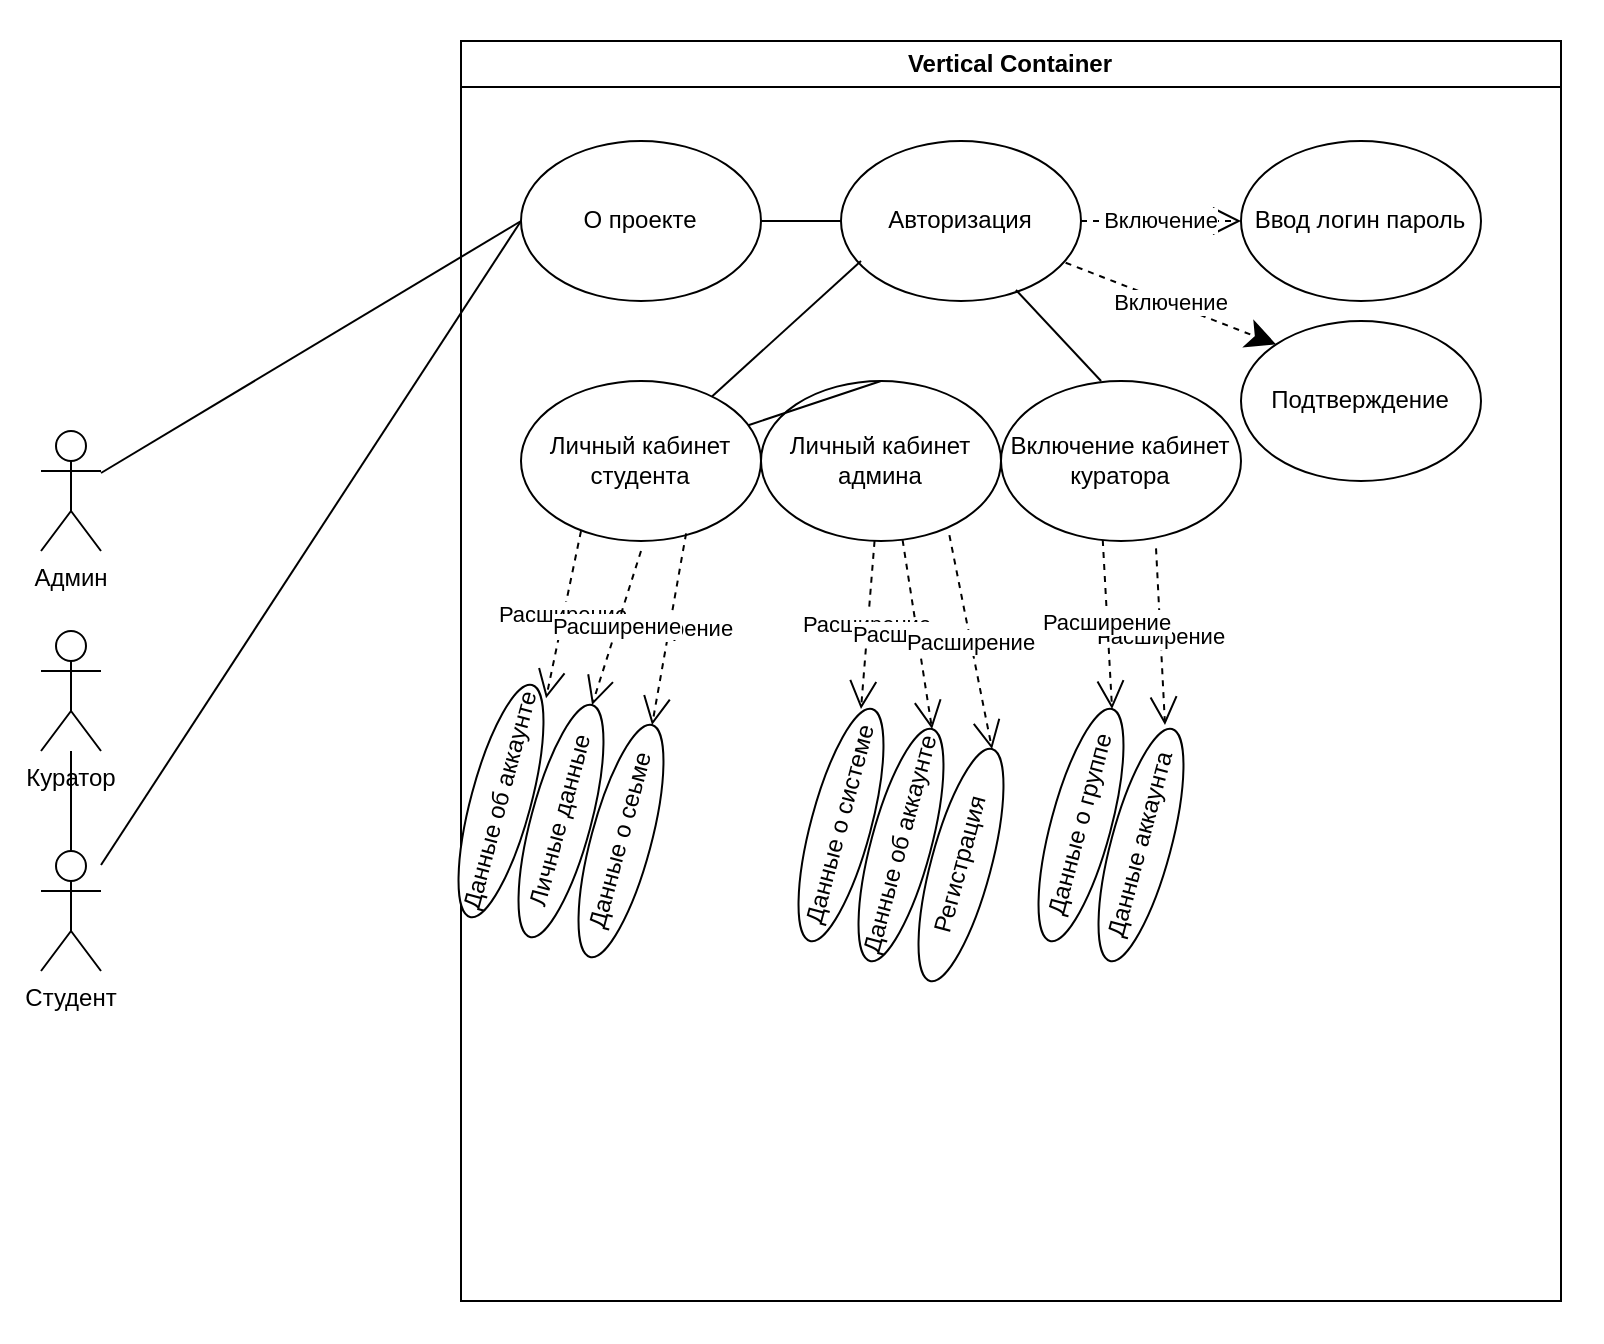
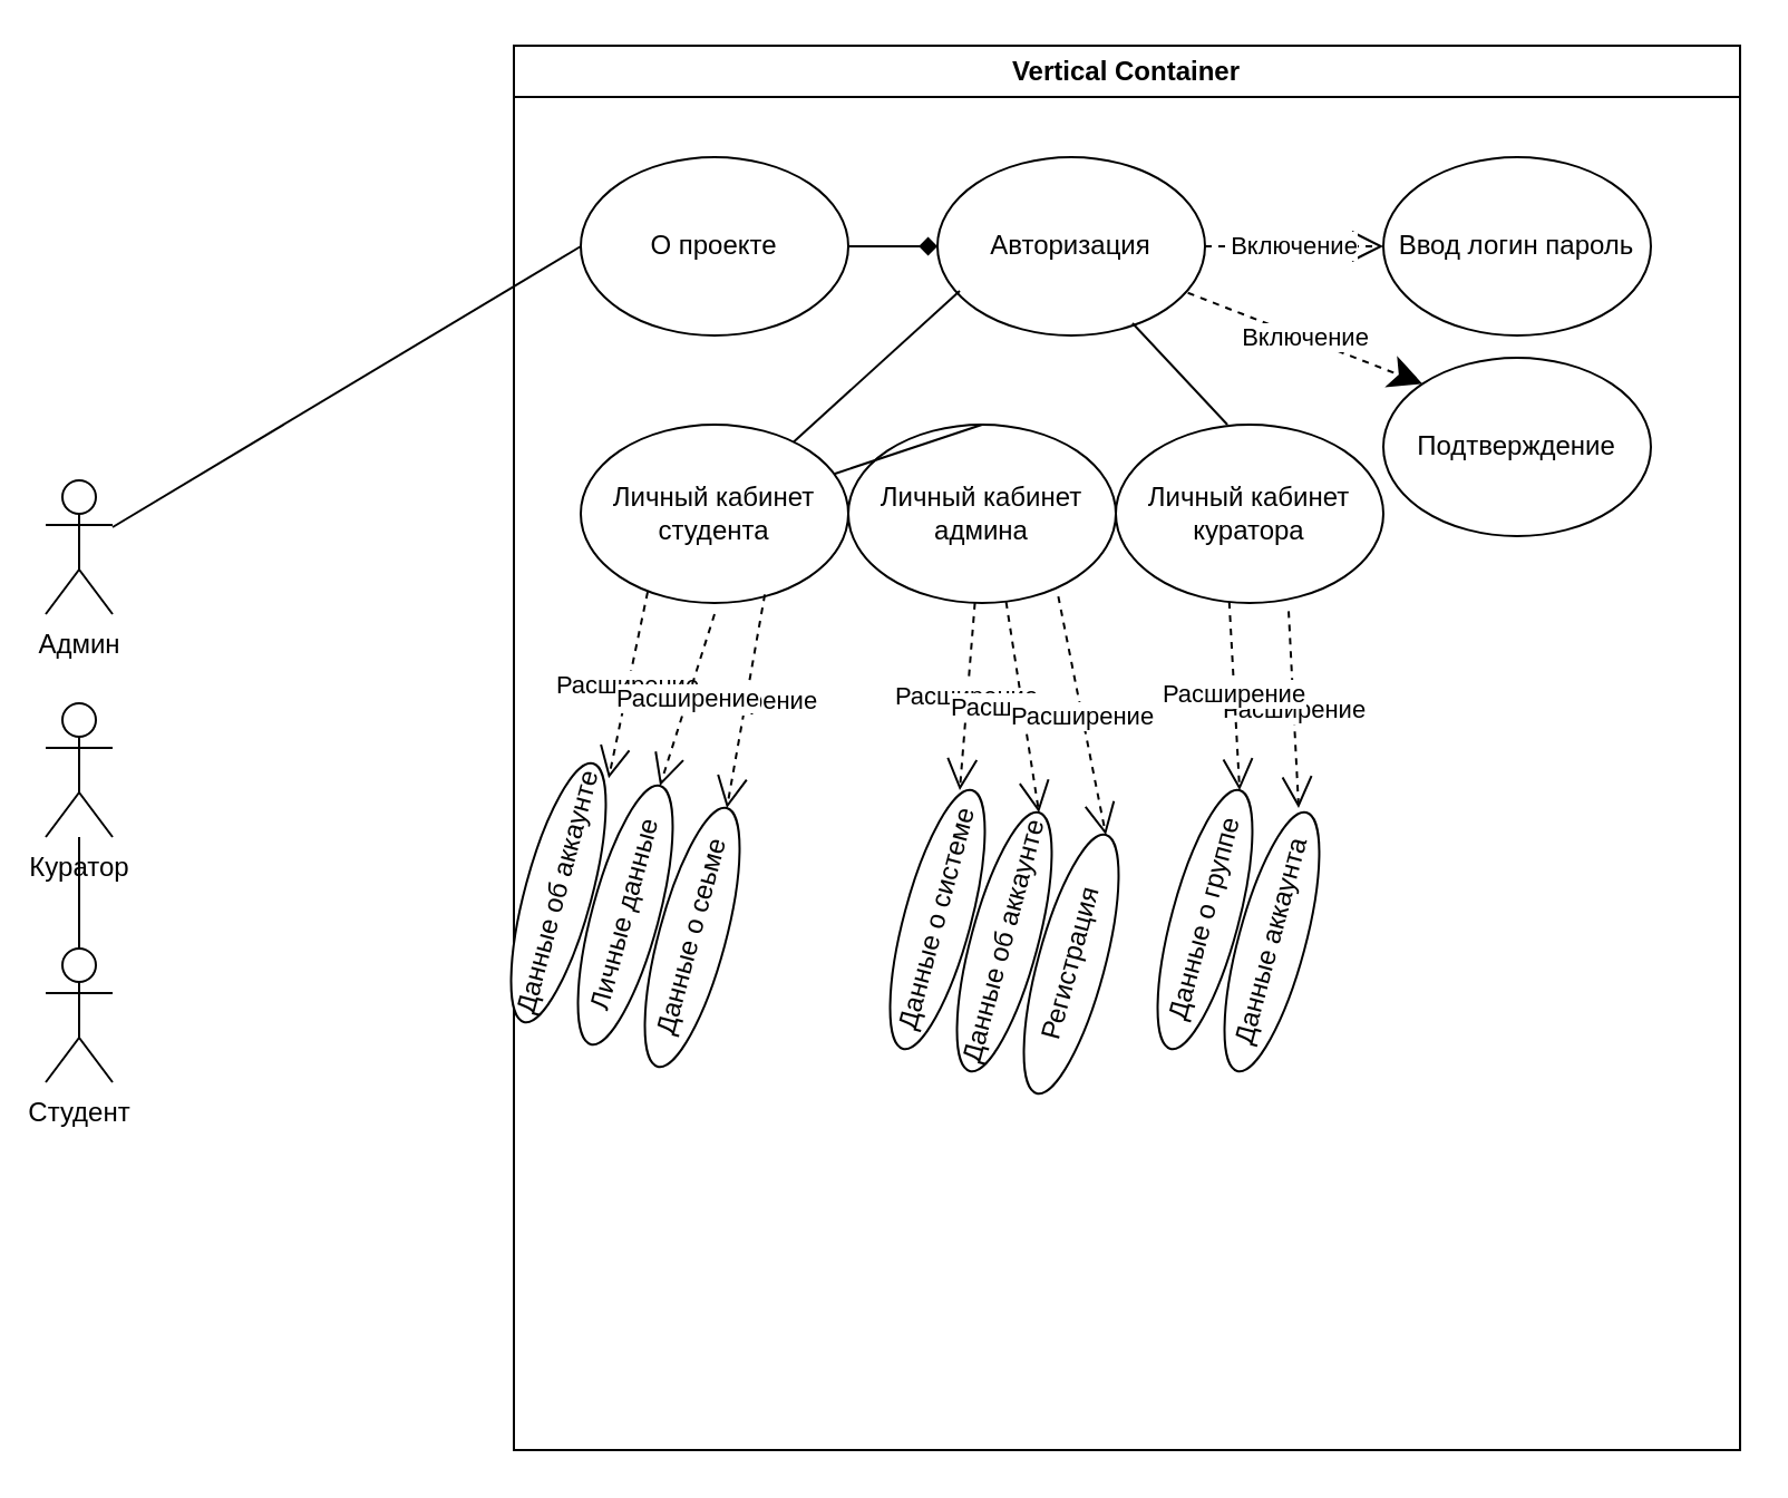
  <mxCell id="0" />
  <mxCell id="1" parent="0" />
  <mxCell id="2" value="Куратор" style="shape=umlActor;verticalLabelPosition=bottom;verticalAlign=top;html=1;outlineConnect=0;" vertex="1" parent="1"><mxGeometry x="20" y="315" width="30" height="60" as="geometry" /></mxCell>
  <mxCell id="3" value="Vertical Container" style="swimlane;whiteSpace=wrap;html=1;" vertex="1" parent="1"><mxGeometry x="230" y="20" width="550" height="630" as="geometry" /></mxCell>
  <mxCell id="4" value="О проекте" style="ellipse;whiteSpace=wrap;html=1;" vertex="1" parent="3"><mxGeometry x="30" y="50" width="120" height="80" as="geometry" /></mxCell>
  <mxCell id="5" value="Авторизация" style="ellipse;whiteSpace=wrap;html=1;" vertex="1" parent="3"><mxGeometry x="190" y="50" width="120" height="80" as="geometry" /></mxCell>
  <mxCell id="6" value="Включение" style="endArrow=open;endSize=12;dashed=1;html=1;rounded=0;exitX=1;exitY=0.5;exitDx=0;exitDy=0;" edge="1" parent="3" source="5"><mxGeometry width="160" relative="1" as="geometry"><mxPoint x="200" y="160" as="sourcePoint" /><mxPoint x="390" y="90" as="targetPoint" /></mxGeometry></mxCell>
  <mxCell id="7" value="Ввод логин пароль" style="ellipse;whiteSpace=wrap;html=1;" vertex="1" parent="3"><mxGeometry x="390" y="50" width="120" height="80" as="geometry" /></mxCell>
  <mxCell id="8" value="Подтверждение" style="ellipse;whiteSpace=wrap;html=1;" vertex="1" parent="3"><mxGeometry x="390" y="140" width="120" height="80" as="geometry" /></mxCell>
  <mxCell id="9" value="Включение" style="endArrow=classic;endSize=12;dashed=1;html=1;rounded=0;exitX=0.936;exitY=0.761;exitDx=0;exitDy=0;exitPerimeter=0;entryX=0;entryY=0;entryDx=0;entryDy=0;" edge="1" parent="3" source="5" target="8"><mxGeometry width="160" relative="1" as="geometry"><mxPoint x="320" y="100" as="sourcePoint" /><mxPoint x="400" y="100" as="targetPoint" /></mxGeometry></mxCell>
- <mxCell id="10" value="" style="endArrow=none;html=1;rounded=0;exitX=1;exitY=0.5;exitDx=0;exitDy=0;entryX=0;entryY=0.5;entryDx=0;entryDy=0;" edge="1" parent="3" source="4" target="5"><mxGeometry width="50" height="50" relative="1" as="geometry"><mxPoint x="120" y="200" as="sourcePoint" /><mxPoint x="170" y="150" as="targetPoint" /></mxGeometry></mxCell>
+ <mxCell id="10" value="" style="endArrow=diamond;html=1;rounded=0;exitX=1;exitY=0.5;exitDx=0;exitDy=0;entryX=0;entryY=0.5;entryDx=0;entryDy=0;" edge="1" parent="3" source="4" target="5"><mxGeometry width="50" height="50" relative="1" as="geometry"><mxPoint x="120" y="200" as="sourcePoint" /><mxPoint x="170" y="150" as="targetPoint" /></mxGeometry></mxCell>
  <mxCell id="11" value="Личный кабинет студента" style="ellipse;whiteSpace=wrap;html=1;" vertex="1" parent="3"><mxGeometry x="30" y="170" width="120" height="80" as="geometry" /></mxCell>
- <mxCell id="12" value="Включение кабинет куратора" style="ellipse;whiteSpace=wrap;html=1;" vertex="1" parent="3"><mxGeometry x="270" y="170" width="120" height="80" as="geometry" /></mxCell>
+ <mxCell id="12" value="Личный кабинет куратора" style="ellipse;whiteSpace=wrap;html=1;" vertex="1" parent="3"><mxGeometry x="270" y="170" width="120" height="80" as="geometry" /></mxCell>
  <mxCell id="13" value="Личный кабинет админа" style="ellipse;whiteSpace=wrap;html=1;" vertex="1" parent="3"><mxGeometry x="150" y="170" width="120" height="80" as="geometry" /></mxCell>
  <mxCell id="14" value="" style="endArrow=none;html=1;rounded=0;" edge="1" parent="3" source="11"><mxGeometry width="50" height="50" relative="1" as="geometry"><mxPoint x="150" y="160" as="sourcePoint" /><mxPoint x="200" y="110" as="targetPoint" /></mxGeometry></mxCell>
  <mxCell id="15" value="" style="endArrow=none;html=1;rounded=0;exitX=0.5;exitY=0;exitDx=0;exitDy=0;" edge="1" parent="3" source="13" target="11"><mxGeometry width="50" height="50" relative="1" as="geometry"><mxPoint x="210" y="160" as="sourcePoint" /><mxPoint x="210" y="120" as="targetPoint" /></mxGeometry></mxCell>
  <mxCell id="16" value="" style="endArrow=none;html=1;rounded=0;entryX=0.729;entryY=0.931;entryDx=0;entryDy=0;entryPerimeter=0;exitX=0.417;exitY=0;exitDx=0;exitDy=0;exitPerimeter=0;" edge="1" parent="3" source="12" target="5"><mxGeometry width="50" height="50" relative="1" as="geometry"><mxPoint x="220" y="180" as="sourcePoint" /><mxPoint x="248" y="140" as="targetPoint" /></mxGeometry></mxCell>
  <mxCell id="17" value="Данные об аккаунте" style="ellipse;whiteSpace=wrap;html=1;rotation=-75;" vertex="1" parent="3"><mxGeometry x="-40" y="365" width="120" height="30" as="geometry" /></mxCell>
  <mxCell id="18" value="Личные данные" style="ellipse;whiteSpace=wrap;html=1;rotation=-75;" vertex="1" parent="3"><mxGeometry x="-10" y="375" width="120" height="30" as="geometry" /></mxCell>
  <mxCell id="19" value="Данные о сеьме" style="ellipse;whiteSpace=wrap;html=1;rotation=-75;" vertex="1" parent="3"><mxGeometry x="20" y="385" width="120" height="30" as="geometry" /></mxCell>
  <mxCell id="20" value="Данные о группе" style="ellipse;whiteSpace=wrap;html=1;rotation=-75;" vertex="1" parent="3"><mxGeometry x="250" y="377" width="120" height="30" as="geometry" /></mxCell>
  <mxCell id="21" value="Данные аккаунта" style="ellipse;whiteSpace=wrap;html=1;rotation=-75;" vertex="1" parent="3"><mxGeometry x="280" y="387" width="120" height="30" as="geometry" /></mxCell>
  <mxCell id="22" value="Данные о системе" style="ellipse;whiteSpace=wrap;html=1;rotation=-75;" vertex="1" parent="3"><mxGeometry x="130" y="377" width="120" height="30" as="geometry" /></mxCell>
  <mxCell id="23" value="Данные об аккаунте" style="ellipse;whiteSpace=wrap;html=1;rotation=-75;" vertex="1" parent="3"><mxGeometry x="160" y="387" width="120" height="30" as="geometry" /></mxCell>
  <mxCell id="24" value="Регистрация" style="ellipse;whiteSpace=wrap;html=1;rotation=-75;" vertex="1" parent="3"><mxGeometry x="190" y="397" width="120" height="30" as="geometry" /></mxCell>
  <mxCell id="25" value="Расширение" style="endArrow=open;endSize=12;dashed=1;html=1;rounded=0;exitX=0.25;exitY=0.938;exitDx=0;exitDy=0;entryX=0.962;entryY=0.782;entryDx=0;entryDy=0;entryPerimeter=0;exitPerimeter=0;" edge="1" parent="3" source="11" target="17"><mxGeometry width="160" relative="1" as="geometry"><mxPoint x="70" y="305" as="sourcePoint" /><mxPoint x="176" y="346" as="targetPoint" /></mxGeometry></mxCell>
  <mxCell id="26" value="Расширение" style="endArrow=open;endSize=12;dashed=1;html=1;rounded=0;entryX=0.988;entryY=0.322;entryDx=0;entryDy=0;entryPerimeter=0;" edge="1" parent="3" source="13" target="22"><mxGeometry width="160" relative="1" as="geometry"><mxPoint x="460" y="315" as="sourcePoint" /><mxPoint x="566" y="356" as="targetPoint" /></mxGeometry></mxCell>
  <mxCell id="27" value="Расширение" style="endArrow=open;endSize=12;dashed=1;html=1;rounded=0;exitX=0.59;exitY=0.994;exitDx=0;exitDy=0;exitPerimeter=0;entryX=1;entryY=0.5;entryDx=0;entryDy=0;" edge="1" parent="3" source="13" target="23"><mxGeometry width="160" relative="1" as="geometry"><mxPoint x="470" y="325" as="sourcePoint" /><mxPoint x="400" y="295" as="targetPoint" /></mxGeometry></mxCell>
  <mxCell id="28" value="Расширение" style="endArrow=open;endSize=12;dashed=1;html=1;rounded=0;exitX=0.688;exitY=0.952;exitDx=0;exitDy=0;entryX=1;entryY=0.5;entryDx=0;entryDy=0;exitPerimeter=0;" edge="1" parent="3" source="11" target="19"><mxGeometry width="160" relative="1" as="geometry"><mxPoint x="145.529" y="337.044" as="sourcePoint" /><mxPoint x="140" y="250" as="targetPoint" /></mxGeometry></mxCell>
  <mxCell id="29" value="Расширение" style="endArrow=open;endSize=12;dashed=1;html=1;rounded=0;entryX=1;entryY=0.5;entryDx=0;entryDy=0;" edge="1" parent="3" target="18"><mxGeometry width="160" relative="1" as="geometry"><mxPoint x="90" y="255" as="sourcePoint" /><mxPoint x="140" y="265" as="targetPoint" /></mxGeometry></mxCell>
  <mxCell id="30" value="Расширение" style="endArrow=open;endSize=12;dashed=1;html=1;rounded=0;exitX=0.785;exitY=0.963;exitDx=0;exitDy=0;exitPerimeter=0;entryX=1;entryY=0.5;entryDx=0;entryDy=0;" edge="1" parent="3" source="13" target="24"><mxGeometry width="160" relative="1" as="geometry"><mxPoint x="480" y="335" as="sourcePoint" /><mxPoint x="586" y="376" as="targetPoint" /></mxGeometry></mxCell>
  <mxCell id="31" value="Расширение" style="endArrow=open;endSize=12;dashed=1;html=1;rounded=0;exitX=0.646;exitY=1.046;exitDx=0;exitDy=0;exitPerimeter=0;entryX=1;entryY=0.5;entryDx=0;entryDy=0;" edge="1" parent="3" source="12"><mxGeometry width="160" relative="1" as="geometry"><mxPoint x="330" y="235" as="sourcePoint" /><mxPoint x="352" y="342" as="targetPoint" /></mxGeometry></mxCell>
  <mxCell id="32" value="Расширение" style="endArrow=open;endSize=12;dashed=1;html=1;rounded=0;exitX=0.424;exitY=0.994;exitDx=0;exitDy=0;exitPerimeter=0;entryX=1;entryY=0.5;entryDx=0;entryDy=0;" edge="1" parent="3" source="12" target="20"><mxGeometry width="160" relative="1" as="geometry"><mxPoint x="280" y="258" as="sourcePoint" /><mxPoint x="302" y="365" as="targetPoint" /></mxGeometry></mxCell>
  <mxCell id="33" value="Студент" style="shape=umlActor;verticalLabelPosition=bottom;verticalAlign=top;html=1;outlineConnect=0;" vertex="1" parent="1"><mxGeometry x="20" y="425" width="30" height="60" as="geometry" /></mxCell>
  <mxCell id="34" value="Админ" style="shape=umlActor;verticalLabelPosition=bottom;verticalAlign=top;html=1;outlineConnect=0;" vertex="1" parent="1"><mxGeometry x="20" y="215" width="30" height="60" as="geometry" /></mxCell>
  <mxCell id="35" value="" style="endArrow=none;html=1;rounded=0;entryX=0;entryY=0.5;entryDx=0;entryDy=0;" edge="1" parent="1" source="34" target="4"><mxGeometry width="50" height="50" relative="1" as="geometry"><mxPoint x="100" y="275" as="sourcePoint" /><mxPoint x="150" y="225" as="targetPoint" /></mxGeometry></mxCell>
  <mxCell id="36" value="" style="endArrow=none;html=1;rounded=0;" edge="1" parent="1" source="2" target="33"><mxGeometry width="50" height="50" relative="1" as="geometry"><mxPoint x="90" y="375" as="sourcePoint" /><mxPoint x="140" y="325" as="targetPoint" /></mxGeometry></mxCell>
- <mxCell id="37" value="" style="endArrow=none;html=1;rounded=0;entryX=0;entryY=0.5;entryDx=0;entryDy=0;" edge="1" parent="1" source="33" target="4"><mxGeometry width="50" height="50" relative="1" as="geometry"><mxPoint x="90" y="465" as="sourcePoint" /><mxPoint x="140" y="415" as="targetPoint" /></mxGeometry></mxCell>
